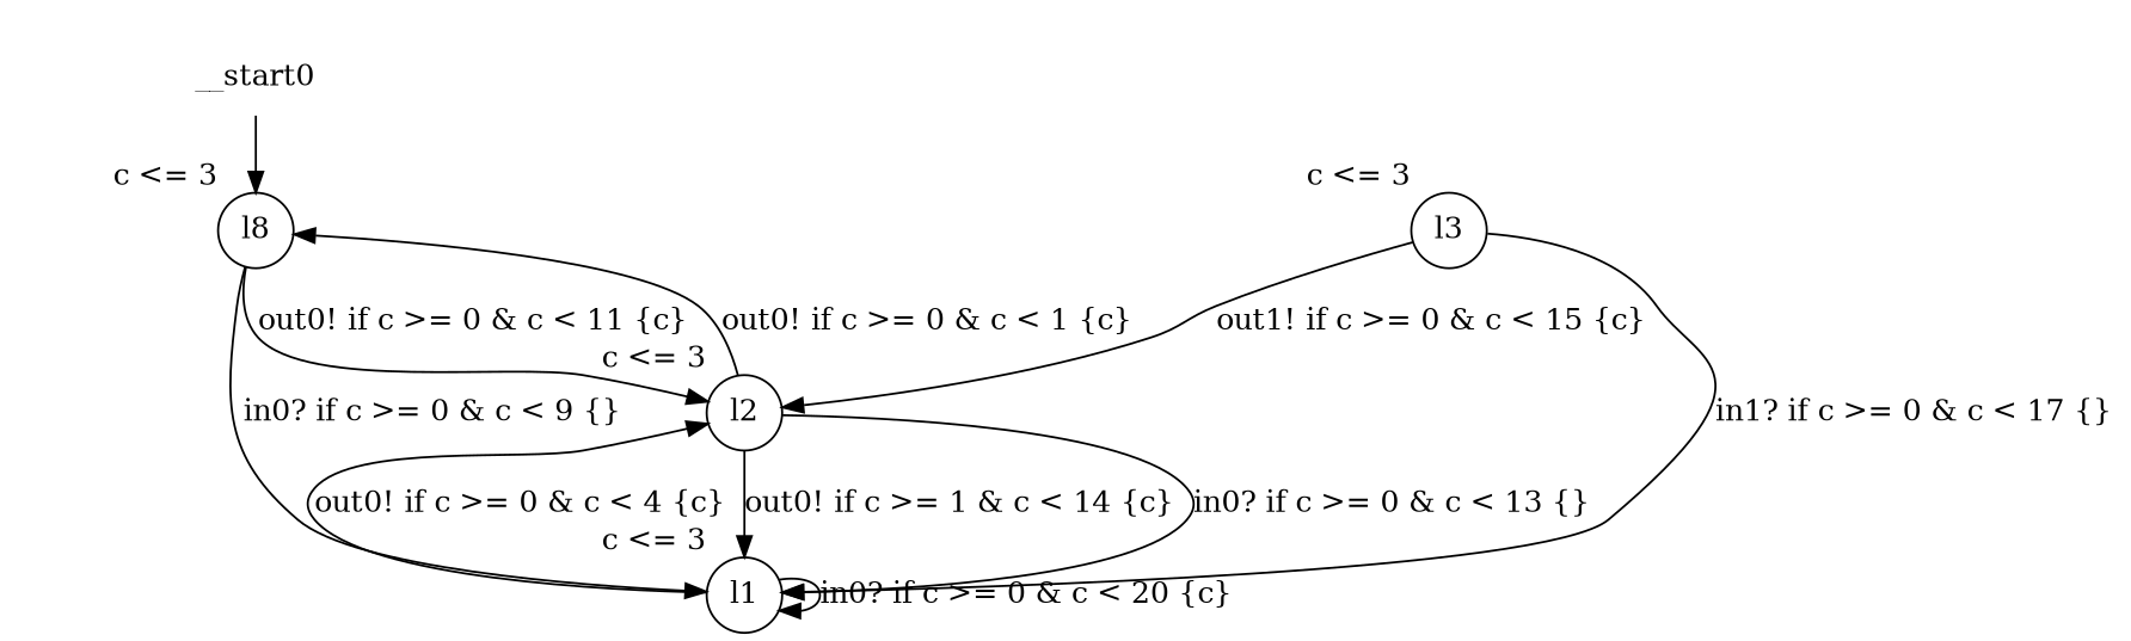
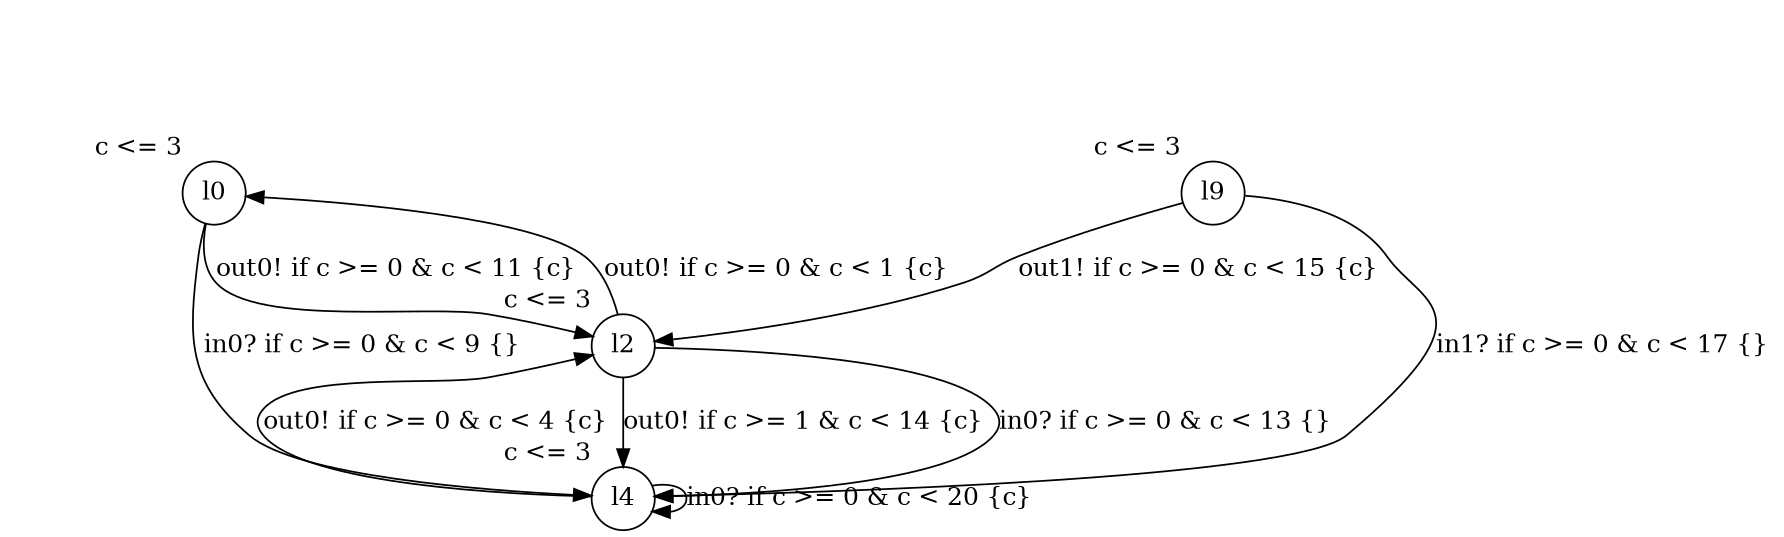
  digraph {
    node [shape=circle margin=0 xlabel="c <= 3"]
-   __start0 [shape=none margin="" xlabel=""]
-   n2 [label=l8]
+   n2 [label=l0]
    n3 [label=l2]
-   n4 [label=l1]
-   n5 [label=l3]
-   __start0 -> n2
+   n4 [label=l4]
+   n5 [label=l9]
    n2 -> n3 [label="out0! if c >= 0 & c < 11 {c} "]
    n2 -> n4 [label="in0? if c >= 0 & c < 9 {} "]
    n3 -> n2 [label="out0! if c >= 0 & c < 1 {c} "]
    n3 -> n4 [label="out0! if c >= 1 & c < 14 {c} "]
    n3 -> n4 [label="in0? if c >= 0 & c < 13 {} "]
    n4 -> n3 [label="out0! if c >= 0 & c < 4 {c} "]
    n4 -> n4 [label="in0? if c >= 0 & c < 20 {c} "]
    n5 -> n3 [label="out1! if c >= 0 & c < 15 {c} "]
    n5 -> n4 [label="in1? if c >= 0 & c < 17 {} "]
  }
